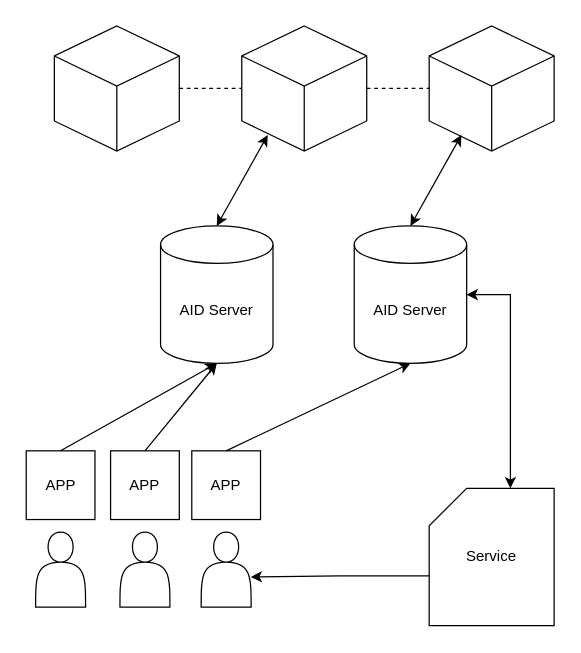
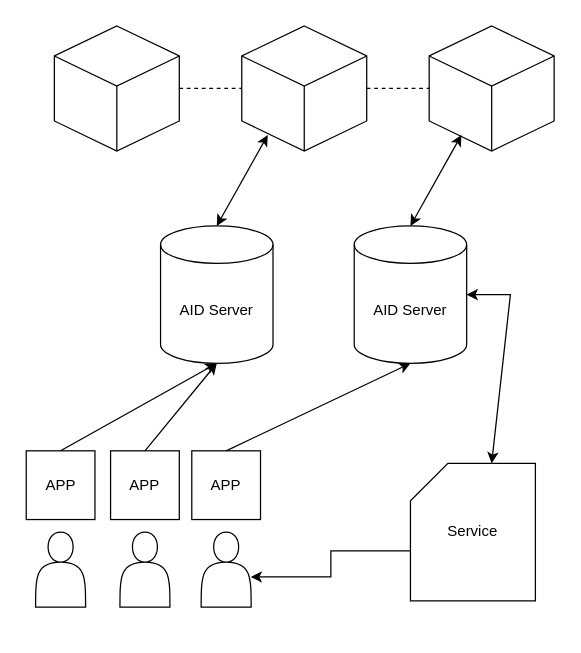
  <mxCell id="0" />
  <mxCell id="1" parent="0" />
  <mxCell id="2" value="" style="html=1;shape=mxgraph.basic.isocube;isoAngle=15;" vertex="1" parent="1"><mxGeometry x="43" y="20" width="100" height="100" as="geometry" /></mxCell>
  <mxCell id="3" value="" style="html=1;shape=mxgraph.basic.isocube;isoAngle=15;" vertex="1" parent="1"><mxGeometry x="193" y="20" width="100" height="100" as="geometry" /></mxCell>
  <mxCell id="4" value="" style="html=1;shape=mxgraph.basic.isocube;isoAngle=15;" vertex="1" parent="1"><mxGeometry x="343" y="20" width="100" height="100" as="geometry" /></mxCell>
  <mxCell id="5" value="" style="endArrow=none;dashed=1;html=1;rounded=0;exitX=1;exitY=0.5;exitDx=0;exitDy=0;exitPerimeter=0;entryX=0;entryY=0.5;entryDx=0;entryDy=0;entryPerimeter=0;" edge="1" parent="1" source="2" target="3"><mxGeometry width="50" height="50" relative="1" as="geometry"><mxPoint x="253" y="150" as="sourcePoint" /><mxPoint x="303" y="100" as="targetPoint" /></mxGeometry></mxCell>
  <mxCell id="6" value="" style="endArrow=none;dashed=1;html=1;rounded=0;exitX=1;exitY=0.5;exitDx=0;exitDy=0;exitPerimeter=0;entryX=0;entryY=0.5;entryDx=0;entryDy=0;entryPerimeter=0;" edge="1" parent="1" source="3" target="4"><mxGeometry width="50" height="50" relative="1" as="geometry"><mxPoint x="153" y="80" as="sourcePoint" /><mxPoint x="203" y="80" as="targetPoint" /></mxGeometry></mxCell>
  <mxCell id="7" value="AID Server" style="shape=cylinder3;whiteSpace=wrap;html=1;boundedLbl=1;backgroundOutline=1;size=15;" vertex="1" parent="1"><mxGeometry x="128" y="180" width="90" height="110" as="geometry" /></mxCell>
  <mxCell id="8" value="AID Server" style="shape=cylinder3;whiteSpace=wrap;html=1;boundedLbl=1;backgroundOutline=1;size=15;" vertex="1" parent="1"><mxGeometry x="283" y="180" width="90" height="110" as="geometry" /></mxCell>
  <mxCell id="9" value="" style="endArrow=classic;startArrow=classic;html=1;rounded=0;exitX=0.5;exitY=0;exitDx=0;exitDy=0;exitPerimeter=0;entryX=0.258;entryY=0.872;entryDx=0;entryDy=0;entryPerimeter=0;" edge="1" parent="1" source="8" target="4"><mxGeometry width="50" height="50" relative="1" as="geometry"><mxPoint x="263" y="190" as="sourcePoint" /><mxPoint x="313" y="140" as="targetPoint" /></mxGeometry></mxCell>
  <mxCell id="10" value="" style="endArrow=classic;startArrow=classic;html=1;rounded=0;exitX=0.5;exitY=0;exitDx=0;exitDy=0;exitPerimeter=0;entryX=0.208;entryY=0.872;entryDx=0;entryDy=0;entryPerimeter=0;" edge="1" parent="1" source="7" target="3"><mxGeometry width="50" height="50" relative="1" as="geometry"><mxPoint x="263" y="190" as="sourcePoint" /><mxPoint x="313" y="140" as="targetPoint" /></mxGeometry></mxCell>
  <mxCell id="11" value="" style="shape=actor;whiteSpace=wrap;html=1;" vertex="1" parent="1"><mxGeometry x="28" y="425" width="40" height="60" as="geometry" /></mxCell>
  <mxCell id="12" value="APP" style="whiteSpace=wrap;html=1;aspect=fixed;" vertex="1" parent="1"><mxGeometry x="20.5" y="360" width="55" height="55" as="geometry" /></mxCell>
  <mxCell id="13" value="" style="shape=actor;whiteSpace=wrap;html=1;" vertex="1" parent="1"><mxGeometry x="95.5" y="425" width="40" height="60" as="geometry" /></mxCell>
  <mxCell id="14" value="APP" style="whiteSpace=wrap;html=1;aspect=fixed;" vertex="1" parent="1"><mxGeometry x="88" y="360" width="55" height="55" as="geometry" /></mxCell>
  <mxCell id="15" value="" style="shape=actor;whiteSpace=wrap;html=1;" vertex="1" parent="1"><mxGeometry x="160.5" y="425" width="40" height="60" as="geometry" /></mxCell>
  <mxCell id="16" value="APP" style="whiteSpace=wrap;html=1;aspect=fixed;" vertex="1" parent="1"><mxGeometry x="153" y="360" width="55" height="55" as="geometry" /></mxCell>
  <mxCell id="17" value="" style="endArrow=classic;html=1;rounded=0;exitX=0.5;exitY=0;exitDx=0;exitDy=0;entryX=0.5;entryY=1;entryDx=0;entryDy=0;entryPerimeter=0;" edge="1" parent="1" source="12" target="7"><mxGeometry width="50" height="50" relative="1" as="geometry"><mxPoint x="45.5" y="340" as="sourcePoint" /><mxPoint x="95.5" y="290" as="targetPoint" /></mxGeometry></mxCell>
  <mxCell id="18" value="" style="endArrow=classic;html=1;rounded=0;exitX=0.5;exitY=0;exitDx=0;exitDy=0;entryX=0.5;entryY=1;entryDx=0;entryDy=0;entryPerimeter=0;" edge="1" parent="1" source="14" target="7"><mxGeometry width="50" height="50" relative="1" as="geometry"><mxPoint x="263" y="340" as="sourcePoint" /><mxPoint x="313" y="290" as="targetPoint" /></mxGeometry></mxCell>
  <mxCell id="19" value="" style="endArrow=classic;html=1;rounded=0;exitX=0.5;exitY=0;exitDx=0;exitDy=0;entryX=0.5;entryY=1;entryDx=0;entryDy=0;entryPerimeter=0;" edge="1" parent="1" source="16" target="8"><mxGeometry width="50" height="50" relative="1" as="geometry"><mxPoint x="263" y="340" as="sourcePoint" /><mxPoint x="313" y="290" as="targetPoint" /></mxGeometry></mxCell>
- <mxCell id="20" value="Service" style="shape=card;whiteSpace=wrap;html=1;" vertex="1" parent="1"><mxGeometry x="343" y="390" width="100" height="110" as="geometry" /></mxCell>
+ <mxCell id="20" value="Service" style="shape=card;whiteSpace=wrap;html=1;" vertex="1" parent="1"><mxGeometry x="328" y="370" width="100" height="110" as="geometry" /></mxCell>
  <mxCell id="21" value="" style="endArrow=classic;startArrow=classic;html=1;rounded=0;entryX=1;entryY=0.5;entryDx=0;entryDy=0;entryPerimeter=0;exitX=0;exitY=0;exitDx=65;exitDy=0;exitPerimeter=0;" edge="1" parent="1" source="20" target="8"><mxGeometry width="50" height="50" relative="1" as="geometry"><mxPoint x="383" y="320" as="sourcePoint" /><mxPoint x="433" y="270" as="targetPoint" /><Array as="points"><mxPoint x="408" y="235" /></Array></mxGeometry></mxCell>
  <mxCell id="22" style="edgeStyle=orthogonalEdgeStyle;rounded=0;orthogonalLoop=1;jettySize=auto;html=1;exitX=0;exitY=0;exitDx=0;exitDy=70;exitPerimeter=0;entryX=0.991;entryY=0.599;entryDx=0;entryDy=0;entryPerimeter=0;" edge="1" parent="1" source="20" target="15"><mxGeometry relative="1" as="geometry" /></mxCell>
